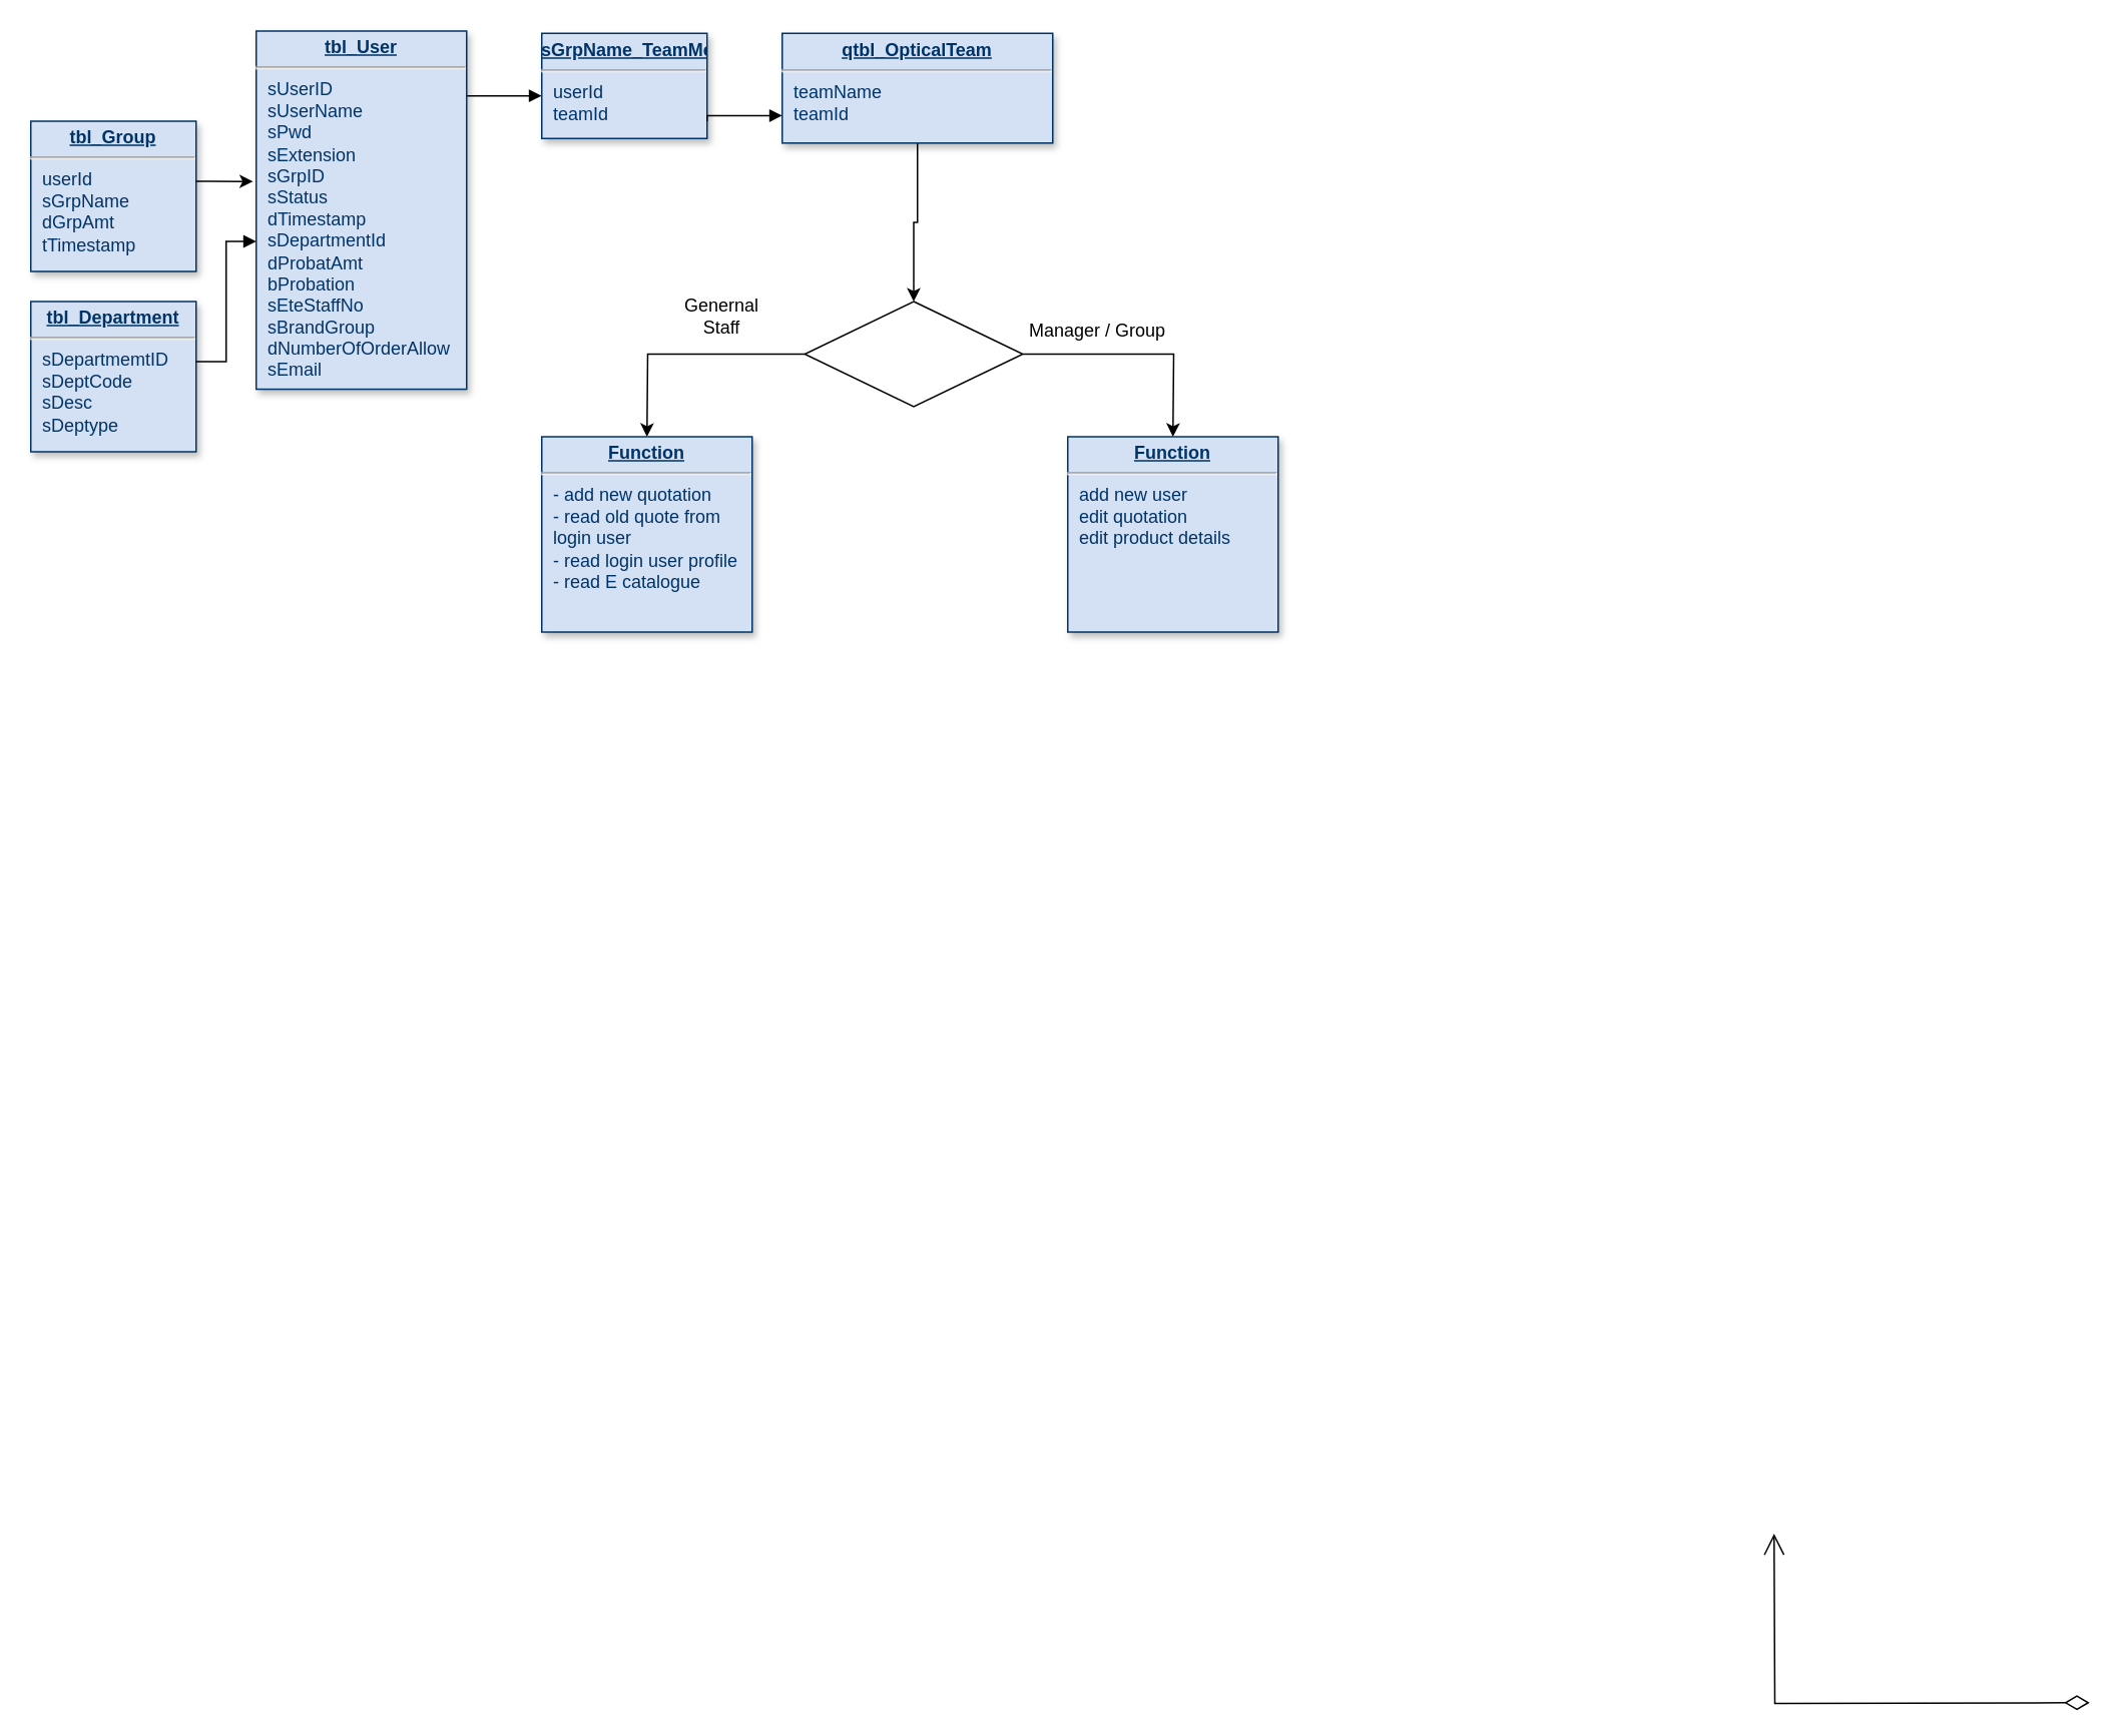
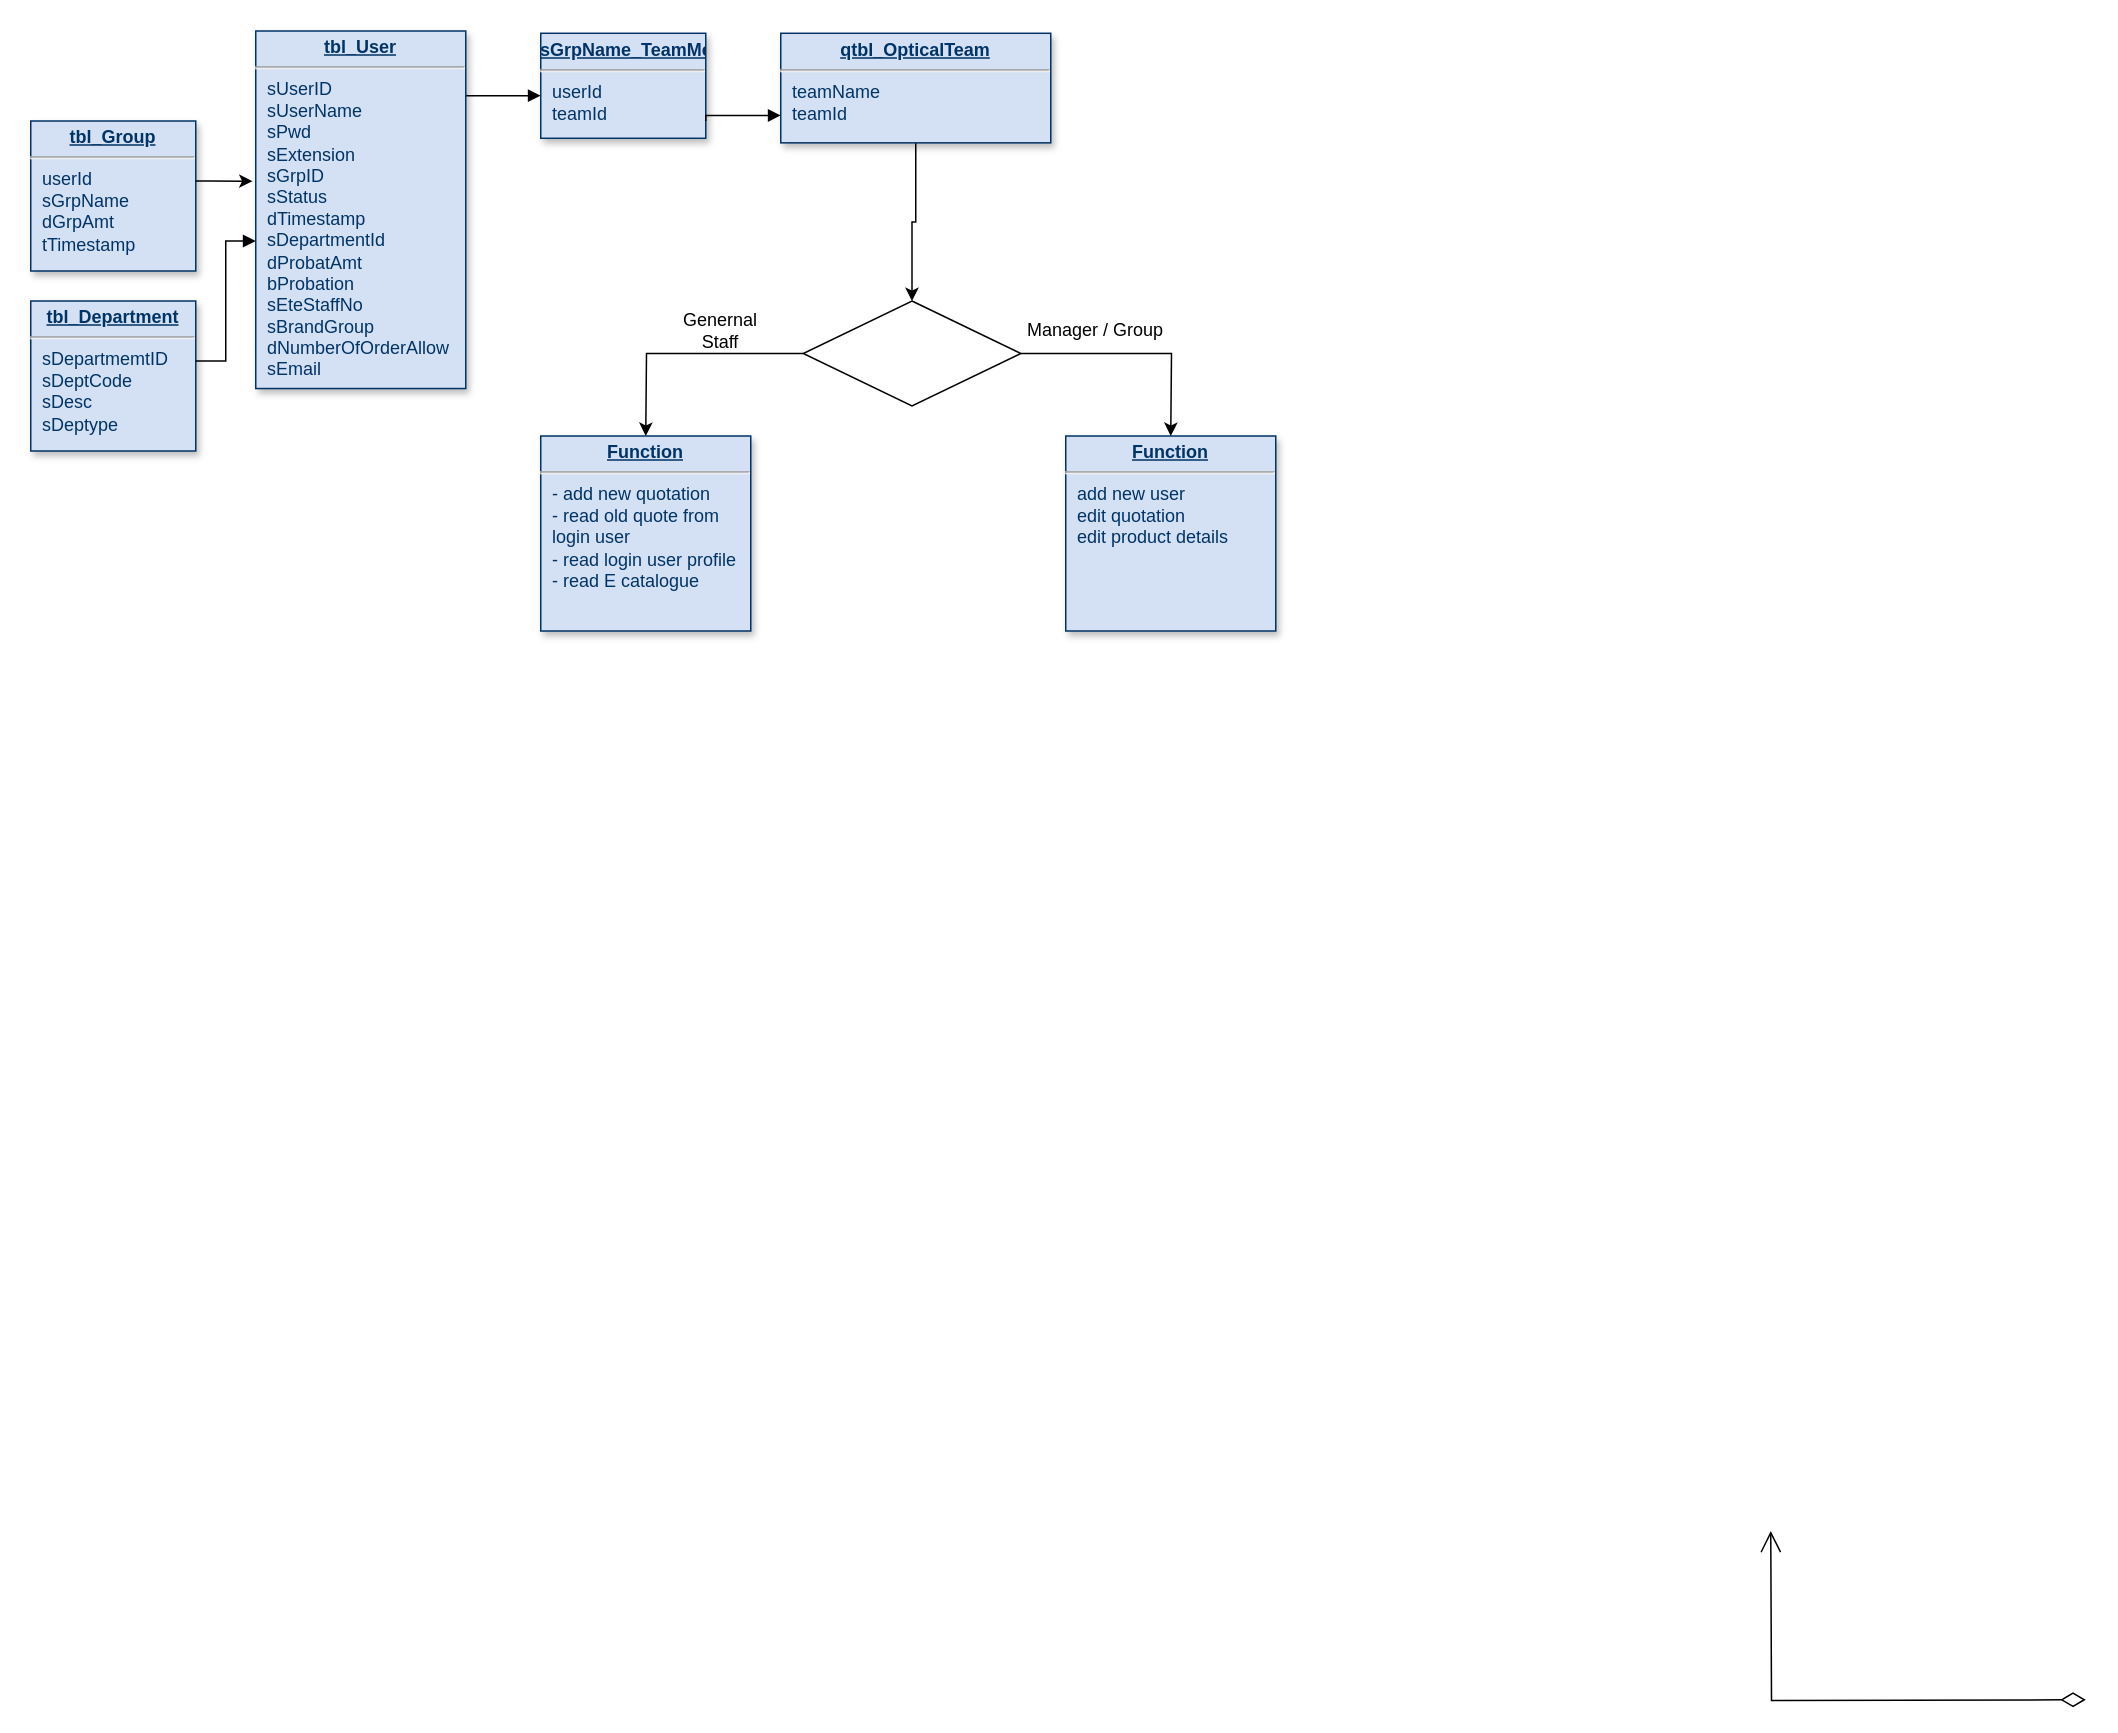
  <mxCell id="0" />
  <mxCell id="1" parent="0" />
  <mxCell id="2" value="" style="endArrow=open;endSize=12;startArrow=diamondThin;startSize=14;startFill=0;edgeStyle=orthogonalEdgeStyle;exitX=0;exitY=0.25;rounded=0" parent="1" edge="1"><mxGeometry x="619.36" y="-560" as="geometry"><mxPoint x="1390" y="1132.5" as="sourcePoint" /><mxPoint x="1180" y="1020" as="targetPoint" /></mxGeometry></mxCell>
  <mxCell id="3" value="" style="endArrow=block;endFill=1;edgeStyle=orthogonalEdgeStyle;align=left;verticalAlign=top;rounded=0;exitX=1.001;exitY=0.181;exitDx=0;exitDy=0;exitPerimeter=0;" parent="1" source="6" target="7" edge="1"><mxGeometry x="-1" relative="1" as="geometry"><mxPoint x="480" y="90" as="sourcePoint" /><mxPoint x="350" y="50" as="targetPoint" /><Array as="points"><mxPoint x="340" y="63" /><mxPoint x="340" y="63" /></Array></mxGeometry></mxCell>
  <mxCell id="4" style="edgeStyle=orthogonalEdgeStyle;rounded=0;orthogonalLoop=1;jettySize=auto;html=1;entryX=0.5;entryY=0;entryDx=0;entryDy=0;" edge="1" parent="1" source="5" target="15"><mxGeometry relative="1" as="geometry" /></mxCell>
  <mxCell id="5" value="&lt;p style=&quot;margin: 0px ; margin-top: 4px ; text-align: center ; text-decoration: underline&quot;&gt;&lt;b&gt;qtbl_OpticalTeam&lt;/b&gt;&lt;/p&gt;&lt;hr&gt;&lt;p style=&quot;margin: 0px ; margin-left: 8px&quot;&gt;teamName&lt;/p&gt;&lt;p style=&quot;margin: 0px ; margin-left: 8px&quot;&gt;teamId&lt;/p&gt;" style="verticalAlign=top;align=left;overflow=fill;fontSize=12;fontFamily=Helvetica;html=1;strokeColor=#003366;shadow=1;fillColor=#D4E1F5;fontColor=#003366" vertex="1" parent="1"><mxGeometry x="520" y="21.52" width="180" height="73.04" as="geometry" /></mxCell>
  <mxCell id="6" value="&lt;p style=&quot;margin: 0px ; margin-top: 4px ; text-align: center ; text-decoration: underline&quot;&gt;&lt;strong&gt;tbl_User&lt;/strong&gt;&lt;/p&gt;&lt;hr&gt;&lt;p style=&quot;margin: 0px ; margin-left: 8px&quot;&gt;sUserID&lt;/p&gt;&lt;p style=&quot;margin: 0px ; margin-left: 8px&quot;&gt;sUserName&lt;/p&gt;&lt;p style=&quot;margin: 0px ; margin-left: 8px&quot;&gt;sPwd&lt;/p&gt;&lt;p style=&quot;margin: 0px ; margin-left: 8px&quot;&gt;sExtension&lt;/p&gt;&lt;p style=&quot;margin: 0px ; margin-left: 8px&quot;&gt;sGrpID&lt;/p&gt;&lt;p style=&quot;margin: 0px ; margin-left: 8px&quot;&gt;sStatus&lt;/p&gt;&lt;p style=&quot;margin: 0px ; margin-left: 8px&quot;&gt;dTimestamp&lt;/p&gt;&lt;p style=&quot;margin: 0px ; margin-left: 8px&quot;&gt;sDepartmentId&lt;/p&gt;&lt;p style=&quot;margin: 0px ; margin-left: 8px&quot;&gt;dProbatAmt&lt;/p&gt;&lt;p style=&quot;margin: 0px ; margin-left: 8px&quot;&gt;bProbation&lt;/p&gt;&lt;p style=&quot;margin: 0px ; margin-left: 8px&quot;&gt;sEteStaffNo&lt;/p&gt;&lt;p style=&quot;margin: 0px ; margin-left: 8px&quot;&gt;sBrandGroup&lt;/p&gt;&lt;p style=&quot;margin: 0px ; margin-left: 8px&quot;&gt;dNumberOfOrderAllow&lt;/p&gt;&lt;p style=&quot;margin: 0px ; margin-left: 8px&quot;&gt;sEmail&lt;/p&gt;" style="verticalAlign=top;align=left;overflow=fill;fontSize=12;fontFamily=Helvetica;html=1;strokeColor=#003366;shadow=1;fillColor=#D4E1F5;fontColor=#003366" vertex="1" parent="1"><mxGeometry x="170" y="20" width="140" height="238.36" as="geometry" /></mxCell>
  <mxCell id="7" value="&lt;p style=&quot;margin: 0px ; margin-top: 4px ; text-align: center ; text-decoration: underline&quot;&gt;&lt;b&gt;sGrpName_TeamMember&lt;/b&gt;&lt;/p&gt;&lt;hr&gt;&lt;p style=&quot;margin: 0px ; margin-left: 8px&quot;&gt;userId&lt;/p&gt;&lt;p style=&quot;margin: 0px ; margin-left: 8px&quot;&gt;teamId&lt;/p&gt;" style="verticalAlign=top;align=left;overflow=fill;fontSize=12;fontFamily=Helvetica;html=1;strokeColor=#003366;shadow=1;fillColor=#D4E1F5;fontColor=#003366" vertex="1" parent="1"><mxGeometry x="360" y="21.52" width="110" height="70" as="geometry" /></mxCell>
  <mxCell id="8" value="&lt;p style=&quot;margin: 0px ; margin-top: 4px ; text-align: center ; text-decoration: underline&quot;&gt;&lt;b&gt;tbl_Group&lt;/b&gt;&lt;/p&gt;&lt;hr&gt;&lt;p style=&quot;margin: 0px ; margin-left: 8px&quot;&gt;userId&lt;/p&gt;&lt;p style=&quot;margin: 0px ; margin-left: 8px&quot;&gt;sGrpName&lt;/p&gt;&lt;p style=&quot;margin: 0px 0px 0px 8px&quot;&gt;dGrpAmt&lt;/p&gt;&lt;p style=&quot;margin: 0px 0px 0px 8px&quot;&gt;tTimestamp&lt;/p&gt;" style="verticalAlign=top;align=left;overflow=fill;fontSize=12;fontFamily=Helvetica;html=1;strokeColor=#003366;shadow=1;fillColor=#D4E1F5;fontColor=#003366" vertex="1" parent="1"><mxGeometry x="20" y="80" width="110" height="100" as="geometry" /></mxCell>
  <mxCell id="9" value="&lt;p style=&quot;margin: 0px ; margin-top: 4px ; text-align: center ; text-decoration: underline&quot;&gt;&lt;b&gt;tbl_Department&lt;/b&gt;&lt;/p&gt;&lt;hr&gt;&lt;p style=&quot;margin: 0px 0px 0px 8px&quot;&gt;sDepartmemtID&lt;/p&gt;&lt;p style=&quot;margin: 0px 0px 0px 8px&quot;&gt;sDeptCode&lt;/p&gt;&lt;p style=&quot;margin: 0px 0px 0px 8px&quot;&gt;sDesc&lt;/p&gt;&lt;p style=&quot;margin: 0px 0px 0px 8px&quot;&gt;sDeptype&lt;/p&gt;" style="verticalAlign=top;align=left;overflow=fill;fontSize=12;fontFamily=Helvetica;html=1;strokeColor=#003366;shadow=1;fillColor=#D4E1F5;fontColor=#003366" vertex="1" parent="1"><mxGeometry x="20" y="200" width="110" height="100" as="geometry" /></mxCell>
  <mxCell id="10" style="edgeStyle=orthogonalEdgeStyle;rounded=0;orthogonalLoop=1;jettySize=auto;html=1;entryX=-0.015;entryY=0.42;entryDx=0;entryDy=0;entryPerimeter=0;" edge="1" parent="1" source="8" target="6"><mxGeometry relative="1" as="geometry"><Array as="points"><mxPoint x="140" y="120" /><mxPoint x="140" y="120" /></Array></mxGeometry></mxCell>
  <mxCell id="11" value="" style="endArrow=block;endFill=1;edgeStyle=orthogonalEdgeStyle;align=left;verticalAlign=top;rounded=0;exitX=1;exitY=0.4;exitDx=0;exitDy=0;exitPerimeter=0;" edge="1" parent="1" source="9" target="6"><mxGeometry x="-1" relative="1" as="geometry"><mxPoint x="498" y="210" as="sourcePoint" /><mxPoint x="170" y="160" as="targetPoint" /><Array as="points"><mxPoint x="150" y="240" /><mxPoint x="150" y="160" /></Array></mxGeometry></mxCell>
  <mxCell id="12" value="" style="endArrow=block;endFill=1;edgeStyle=orthogonalEdgeStyle;align=left;verticalAlign=top;rounded=0;entryX=0;entryY=0.75;entryDx=0;entryDy=0;" edge="1" parent="1" target="5"><mxGeometry x="-1" relative="1" as="geometry"><mxPoint x="470" y="80" as="sourcePoint" /><mxPoint x="500" y="80" as="targetPoint" /><Array as="points"><mxPoint x="470" y="76" /></Array></mxGeometry></mxCell>
  <mxCell id="13" style="edgeStyle=orthogonalEdgeStyle;rounded=0;orthogonalLoop=1;jettySize=auto;html=1;" edge="1" parent="1" source="15"><mxGeometry relative="1" as="geometry"><mxPoint x="430" y="290" as="targetPoint" /></mxGeometry></mxCell>
  <mxCell id="14" style="edgeStyle=orthogonalEdgeStyle;rounded=0;orthogonalLoop=1;jettySize=auto;html=1;exitX=1;exitY=0.5;exitDx=0;exitDy=0;" edge="1" parent="1" source="15"><mxGeometry relative="1" as="geometry"><mxPoint x="780" y="290" as="targetPoint" /></mxGeometry></mxCell>
  <mxCell id="15" value="" style="rhombus;whiteSpace=wrap;html=1;" vertex="1" parent="1"><mxGeometry x="535" y="200" width="145" height="70" as="geometry" /></mxCell>
- <mxCell id="16" value="Genernal Staff" style="text;html=1;strokeColor=none;fillColor=none;align=center;verticalAlign=middle;whiteSpace=wrap;rounded=0;" vertex="1" parent="1"><mxGeometry x="460" y="200" width="40" height="20" as="geometry" /></mxCell>
+ <mxCell id="16" value="Genernal Staff" style="text;html=1;strokeColor=none;fillColor=none;align=center;verticalAlign=middle;whiteSpace=wrap;rounded=0;" vertex="1" parent="1"><mxGeometry x="460" y="210" width="40" height="20" as="geometry" /></mxCell>
  <mxCell id="17" value="Manager / Group" style="text;html=1;strokeColor=none;fillColor=none;align=center;verticalAlign=middle;whiteSpace=wrap;rounded=0;" vertex="1" parent="1"><mxGeometry x="680" y="210" width="100" height="20" as="geometry" /></mxCell>
  <mxCell id="18" value="&lt;p style=&quot;margin: 0px ; margin-top: 4px ; text-align: center ; text-decoration: underline&quot;&gt;&lt;strong&gt;Function&lt;/strong&gt;&lt;/p&gt;&lt;hr&gt;&lt;p style=&quot;margin: 0px ; margin-left: 8px&quot;&gt;- add new quotation&lt;/p&gt;&lt;p style=&quot;margin: 0px ; margin-left: 8px&quot;&gt;- read old quote from&amp;nbsp;&lt;/p&gt;&lt;p style=&quot;margin: 0px ; margin-left: 8px&quot;&gt;login user&lt;/p&gt;&lt;p style=&quot;margin: 0px ; margin-left: 8px&quot;&gt;- read login user profile&lt;/p&gt;&lt;p style=&quot;margin: 0px ; margin-left: 8px&quot;&gt;- read E catalogue&lt;/p&gt;" style="verticalAlign=top;align=left;overflow=fill;fontSize=12;fontFamily=Helvetica;html=1;strokeColor=#003366;shadow=1;fillColor=#D4E1F5;fontColor=#003366" vertex="1" parent="1"><mxGeometry x="360" y="290" width="140" height="130" as="geometry" /></mxCell>
  <mxCell id="19" value="&lt;p style=&quot;margin: 0px ; margin-top: 4px ; text-align: center ; text-decoration: underline&quot;&gt;&lt;strong&gt;Function&lt;/strong&gt;&lt;/p&gt;&lt;hr&gt;&lt;p style=&quot;margin: 0px ; margin-left: 8px&quot;&gt;add new user&lt;/p&gt;&lt;p style=&quot;margin: 0px ; margin-left: 8px&quot;&gt;edit quotation&lt;/p&gt;&lt;p style=&quot;margin: 0px ; margin-left: 8px&quot;&gt;edit product details&lt;/p&gt;&lt;p style=&quot;margin: 0px ; margin-left: 8px&quot;&gt;&lt;br&gt;&lt;/p&gt;" style="verticalAlign=top;align=left;overflow=fill;fontSize=12;fontFamily=Helvetica;html=1;strokeColor=#003366;shadow=1;fillColor=#D4E1F5;fontColor=#003366" vertex="1" parent="1"><mxGeometry x="710" y="290" width="140" height="130" as="geometry" /></mxCell>
